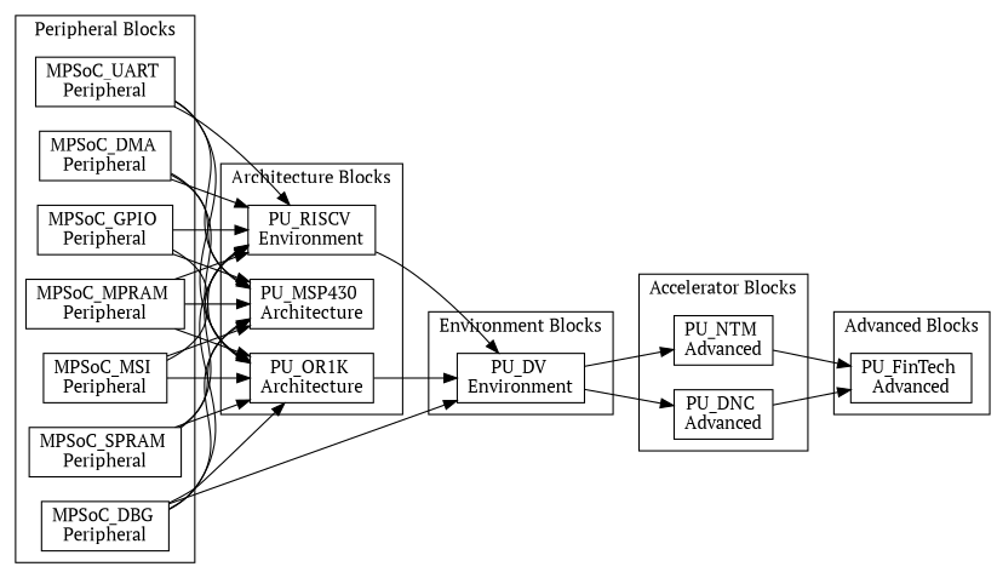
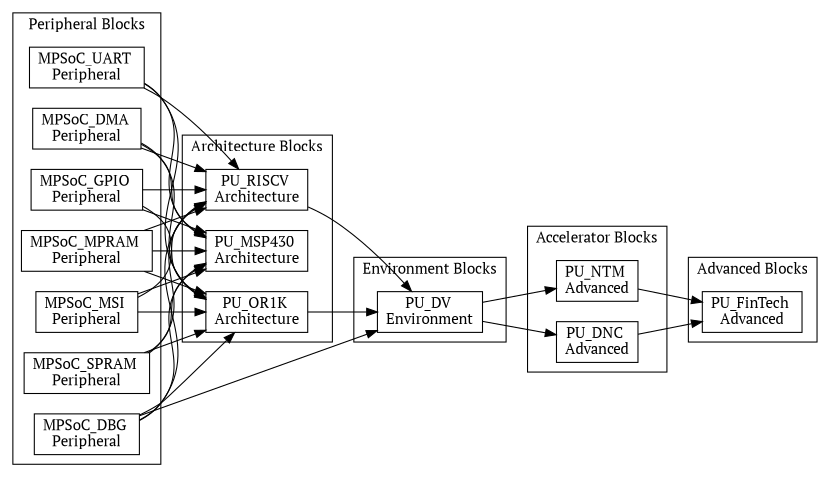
  digraph {
    fontname="PT Serif"
    rankdir=LR
    node [fontname="PT Serif" shape=record]
    edge [fontname="PT Serif"]
    n1 [label="MPSoC_DBG \nPeripheral"]
    n2 [label="MPSoC_DMA \nPeripheral"]
    n3 [label="MPSoC_GPIO \nPeripheral"]
    n4 [label="MPSoC_MPRAM \nPeripheral"]
    n5 [label="MPSoC_MSI \nPeripheral"]
    n6 [label="MPSoC_SPRAM \nPeripheral"]
    n7 [label="MPSoC_UART \nPeripheral"]
    n8 [label="PU_MSP430 \nArchitecture"]
    n9 [label="PU_OR1K \nArchitecture"]
-   n10 [label="PU_RISCV \nEnvironment"]
+   n10 [label="PU_RISCV \nArchitecture"]
    n11 [label="PU_DV \nEnvironment"]
    n12 [label="PU_NTM \nAdvanced"]
    n13 [label="PU_DNC \nAdvanced"]
    n14 [label="PU_FinTech \nAdvanced"]
    subgraph cluster_1 {
      label="Peripheral Blocks"
      n1
      n2
      n3
      n4
      n5
      n6
      n7
    }
    subgraph cluster_2 {
      label="Architecture Blocks"
      n8
      n9
      n10
    }
    subgraph cluster_3 {
      label="Environment Blocks"
      n11
    }
    subgraph cluster_4 {
      label="Accelerator Blocks"
      n12
      n13
    }
    subgraph cluster_5 {
      label="Advanced Blocks"
      n14
    }
    n1 -> n8
    n1 -> n9
    n1 -> n10
    n1 -> n11
    n2 -> n8
    n2 -> n9
    n2 -> n10
    n3 -> n8
    n3 -> n9
    n3 -> n10
    n4 -> n8
    n4 -> n9
    n4 -> n10
    n5 -> n8
    n5 -> n9
    n5 -> n10
    n6 -> n8
    n6 -> n9
    n6 -> n10
    n7 -> n8
    n7 -> n9
    n7 -> n10
    n9 -> n11
    n10 -> n11
    n11 -> n12
    n11 -> n13
    n12 -> n14
    n13 -> n14
  }
